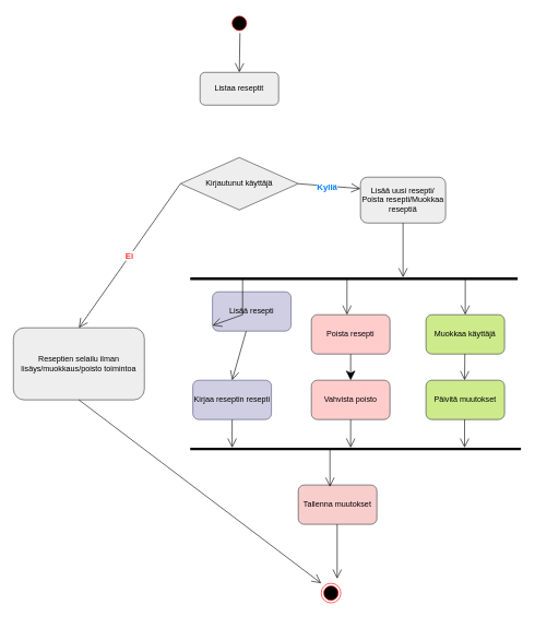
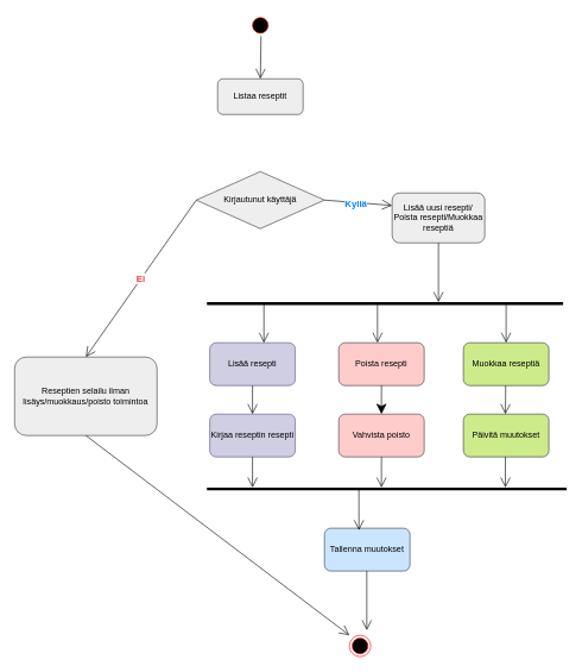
  <mxCell id="0" />
  <mxCell id="1" parent="0" />
  <mxCell id="2" value="" style="ellipse;html=1;shape=startState;fillColor=#000000;strokeColor=#ff0000;" vertex="1" parent="1"><mxGeometry x="350" y="20" width="30" height="30" as="geometry" /></mxCell>
  <mxCell id="3" value="" style="endArrow=open;endFill=1;endSize=12;html=1;rounded=0;entryX=0.5;entryY=0;entryDx=0;entryDy=0;" edge="1" parent="1" target="8"><mxGeometry width="160" relative="1" as="geometry"><mxPoint x="365.97" y="49.996" as="sourcePoint" /><mxPoint x="364.04" y="150" as="targetPoint" /></mxGeometry></mxCell>
  <mxCell id="4" value="" style="endArrow=open;endFill=1;endSize=12;html=1;rounded=0;entryX=0;entryY=0.25;entryDx=0;entryDy=0;exitX=1;exitY=0.5;exitDx=0;exitDy=0;" edge="1" parent="1" source="32" target="7"><mxGeometry width="160" relative="1" as="geometry"><mxPoint x="450" y="280" as="sourcePoint" /><mxPoint x="602.62" y="424.8" as="targetPoint" /><Array as="points" /></mxGeometry></mxCell>
  <mxCell id="5" value="Kyllä" style="edgeLabel;html=1;align=center;verticalAlign=middle;resizable=0;points=[];fontStyle=1;fontSize=13;fontColor=#007FFF;" vertex="1" connectable="0" parent="4"><mxGeometry x="-0.076" y="-1" relative="1" as="geometry"><mxPoint as="offset" /></mxGeometry></mxCell>
  <mxCell id="6" value="Ei" style="endArrow=open;endFill=1;endSize=12;html=1;rounded=0;exitX=0;exitY=0.5;exitDx=0;exitDy=0;entryX=0.5;entryY=0;entryDx=0;entryDy=0;fontSize=13;fontStyle=1;fontColor=#FF3333;" edge="1" parent="1" source="32" target="9"><mxGeometry width="160" relative="1" as="geometry"><mxPoint x="310" y="330" as="sourcePoint" /><mxPoint x="190" y="320" as="targetPoint" /><Array as="points" /></mxGeometry></mxCell>
  <mxCell id="7" value="Lisää uusi resepti/&lt;br&gt;Poista resepti/Muokkaa reseptiä" style="rounded=1;whiteSpace=wrap;html=1;fillColor=#eeeeee;strokeColor=#36393d;" vertex="1" parent="1"><mxGeometry x="550" y="270" width="130" height="70" as="geometry" /></mxCell>
  <mxCell id="8" value="Listaa reseptit" style="rounded=1;whiteSpace=wrap;html=1;fillColor=#eeeeee;strokeColor=#36393d;" vertex="1" parent="1"><mxGeometry x="305" y="110" width="120" height="50" as="geometry" /></mxCell>
  <mxCell id="9" value="Reseptien selailu ilman lisäys/muokkaus/poisto toimintoa" style="rounded=1;whiteSpace=wrap;html=1;fillColor=#eeeeee;strokeColor=#36393d;" vertex="1" parent="1"><mxGeometry x="20" y="500" width="200" height="110" as="geometry" /></mxCell>
  <mxCell id="10" value="" style="endArrow=open;endFill=1;endSize=12;html=1;rounded=0;exitX=0.5;exitY=1;exitDx=0;exitDy=0;" edge="1" parent="1" source="32"><mxGeometry width="160" relative="1" as="geometry"><mxPoint x="364.5" y="200" as="sourcePoint" /><mxPoint x="365" y="240" as="targetPoint" /></mxGeometry></mxCell>
  <mxCell id="11" value="" style="line;strokeWidth=4;html=1;perimeter=backbonePerimeter;points=[];outlineConnect=0;" vertex="1" parent="1"><mxGeometry x="290" y="680" width="505" height="10" as="geometry" /></mxCell>
- <mxCell id="12" value="Tallenna muutokset" style="rounded=1;whiteSpace=wrap;html=1;fillColor=#f8cecc;strokeColor=#36393d;" vertex="1" parent="1"><mxGeometry x="455" y="740" width="120" height="60" as="geometry" /></mxCell>
+ <mxCell id="12" value="Tallenna muutokset" style="rounded=1;whiteSpace=wrap;html=1;fillColor=#cce5ff;strokeColor=#36393d;" vertex="1" parent="1"><mxGeometry x="455" y="740" width="120" height="60" as="geometry" /></mxCell>
  <mxCell id="13" value="Päivitä muutokset" style="rounded=1;whiteSpace=wrap;html=1;fillColor=#cdeb8b;strokeColor=#36393d;" vertex="1" parent="1"><mxGeometry x="650" y="580" width="120" height="60" as="geometry" /></mxCell>
  <mxCell id="14" value="" style="line;strokeWidth=4;html=1;perimeter=backbonePerimeter;points=[];outlineConnect=0;" vertex="1" parent="1"><mxGeometry x="290" y="420" width="500" height="10" as="geometry" /></mxCell>
  <mxCell id="15" value="" style="endArrow=open;endFill=1;endSize=12;html=1;rounded=0;" edge="1" parent="1" source="7" target="14"><mxGeometry width="160" relative="1" as="geometry"><mxPoint x="400" y="330" as="sourcePoint" /><mxPoint x="560" y="330" as="targetPoint" /></mxGeometry></mxCell>
  <mxCell id="16" value="Poista resepti" style="rounded=1;whiteSpace=wrap;html=1;fillColor=#ffcccc;strokeColor=#36393d;" vertex="1" parent="1"><mxGeometry x="475" y="480" width="120" height="60" as="geometry" /></mxCell>
- <mxCell id="17" value="Muokkaa käyttäjä" style="rounded=1;whiteSpace=wrap;html=1;fillColor=#cdeb8b;strokeColor=#36393d;" vertex="1" parent="1"><mxGeometry x="650" y="480" width="120" height="60" as="geometry" /></mxCell>
+ <mxCell id="17" value="Muokkaa reseptiä" style="rounded=1;whiteSpace=wrap;html=1;fillColor=#cdeb8b;strokeColor=#36393d;" vertex="1" parent="1"><mxGeometry x="650" y="480" width="120" height="60" as="geometry" /></mxCell>
  <mxCell id="18" value="Kirjaa reseptin resepti" style="rounded=1;whiteSpace=wrap;html=1;fillColor=#d0cee2;strokeColor=#56517e;" vertex="1" parent="1"><mxGeometry x="294" y="580" width="120" height="60" as="geometry" /></mxCell>
  <mxCell id="19" value="Vahvista poisto" style="rounded=1;whiteSpace=wrap;html=1;fillColor=#ffcccc;strokeColor=#36393d;" vertex="1" parent="1"><mxGeometry x="475" y="580" width="120" height="60" as="geometry" /></mxCell>
- <mxCell id="20" value="Lisää resepti" style="rounded=1;whiteSpace=wrap;html=1;labelBackgroundColor=none;fillColor=#d0cee2;strokeColor=#56517e;" vertex="1" parent="1"><mxGeometry x="324" y="445" width="120" height="60" as="geometry" /></mxCell>
+ <mxCell id="20" value="Lisää resepti" style="rounded=1;whiteSpace=wrap;html=1;labelBackgroundColor=none;fillColor=#d0cee2;strokeColor=#56517e;" vertex="1" parent="1"><mxGeometry x="294" y="480" width="120" height="60" as="geometry" /></mxCell>
  <mxCell id="21" value="" style="endArrow=open;endFill=1;endSize=12;html=1;rounded=0;entryX=0.5;entryY=0;entryDx=0;entryDy=0;" edge="1" parent="1" source="14" target="17"><mxGeometry width="160" relative="1" as="geometry"><mxPoint x="280" y="450" as="sourcePoint" /><mxPoint x="440" y="450" as="targetPoint" /></mxGeometry></mxCell>
  <mxCell id="22" value="" style="endArrow=open;endFill=1;endSize=12;html=1;rounded=0;" edge="1" parent="1" source="14" target="20"><mxGeometry width="160" relative="1" as="geometry"><mxPoint x="480" y="370" as="sourcePoint" /><mxPoint x="440" y="450" as="targetPoint" /><Array as="points"><mxPoint x="370" y="480" /></Array></mxGeometry></mxCell>
  <mxCell id="23" value="" style="endArrow=open;endFill=1;endSize=12;html=1;rounded=0;" edge="1" parent="1"><mxGeometry width="160" relative="1" as="geometry"><mxPoint x="709.41" y="540" as="sourcePoint" /><mxPoint x="709" y="580" as="targetPoint" /></mxGeometry></mxCell>
  <mxCell id="24" value="" style="endArrow=classic;endFill=1;endSize=12;html=1;rounded=0;entryX=0.5;entryY=0;entryDx=0;entryDy=0;exitX=0.5;exitY=1;exitDx=0;exitDy=0;" edge="1" parent="1" source="16" target="19"><mxGeometry width="160" relative="1" as="geometry"><mxPoint x="529.41" y="526" as="sourcePoint" /><mxPoint x="529.41" y="580" as="targetPoint" /></mxGeometry></mxCell>
  <mxCell id="25" value="" style="endArrow=open;endFill=1;endSize=12;html=1;rounded=0;entryX=0.5;entryY=0;entryDx=0;entryDy=0;" edge="1" parent="1" source="20" target="18"><mxGeometry width="160" relative="1" as="geometry"><mxPoint x="364.41" y="540" as="sourcePoint" /><mxPoint x="364.41" y="594" as="targetPoint" /></mxGeometry></mxCell>
  <mxCell id="26" value="" style="endArrow=open;endFill=1;endSize=12;html=1;rounded=0;entryX=0.5;entryY=0;entryDx=0;entryDy=0;" edge="1" parent="1"><mxGeometry width="160" relative="1" as="geometry"><mxPoint x="529.41" y="426" as="sourcePoint" /><mxPoint x="529.41" y="480" as="targetPoint" /></mxGeometry></mxCell>
  <mxCell id="27" value="" style="endArrow=open;endFill=1;endSize=12;html=1;rounded=0;" edge="1" parent="1" target="11"><mxGeometry width="160" relative="1" as="geometry"><mxPoint x="709" y="640" as="sourcePoint" /><mxPoint x="709.41" y="690" as="targetPoint" /></mxGeometry></mxCell>
  <mxCell id="28" value="" style="endArrow=open;endFill=1;endSize=12;html=1;rounded=0;exitX=0.5;exitY=1;exitDx=0;exitDy=0;" edge="1" parent="1" source="18" target="11"><mxGeometry width="160" relative="1" as="geometry"><mxPoint x="353.41" y="626" as="sourcePoint" /><mxPoint x="353.41" y="680" as="targetPoint" /></mxGeometry></mxCell>
  <mxCell id="29" value="" style="endArrow=open;endFill=1;endSize=12;html=1;rounded=0;exitX=0.5;exitY=1;exitDx=0;exitDy=0;" edge="1" parent="1" source="19" target="11"><mxGeometry width="160" relative="1" as="geometry"><mxPoint x="529.41" y="636" as="sourcePoint" /><mxPoint x="529.41" y="690" as="targetPoint" /></mxGeometry></mxCell>
  <mxCell id="30" value="" style="ellipse;html=1;shape=endState;fillColor=#000000;strokeColor=#ff0000;" vertex="1" parent="1"><mxGeometry x="490" y="890" width="30" height="30" as="geometry" /></mxCell>
  <mxCell id="31" value="" style="endArrow=open;endFill=1;endSize=12;html=1;rounded=0;" edge="1" parent="1"><mxGeometry width="160" relative="1" as="geometry"><mxPoint x="514.41" y="800" as="sourcePoint" /><mxPoint x="514.41" y="883" as="targetPoint" /></mxGeometry></mxCell>
  <mxCell id="32" value="Kirjautunut käyttäjä" style="rhombus;whiteSpace=wrap;html=1;fillColor=#eeeeee;strokeColor=#36393d;" vertex="1" parent="1"><mxGeometry x="275" y="240" width="180" height="80" as="geometry" /></mxCell>
  <mxCell id="33" value="" style="endArrow=open;endFill=1;endSize=12;html=1;rounded=0;exitX=0.5;exitY=1;exitDx=0;exitDy=0;" edge="1" parent="1" source="9"><mxGeometry width="160" relative="1" as="geometry"><mxPoint x="280" y="900" as="sourcePoint" /><mxPoint x="490" y="890" as="targetPoint" /></mxGeometry></mxCell>
  <mxCell id="34" value="" style="endArrow=open;endFill=1;endSize=12;html=1;rounded=0;entryX=0.403;entryY=0.046;entryDx=0;entryDy=0;entryPerimeter=0;" edge="1" parent="1" source="11" target="12"><mxGeometry width="160" relative="1" as="geometry"><mxPoint x="500" y="680" as="sourcePoint" /><mxPoint x="500" y="763" as="targetPoint" /></mxGeometry></mxCell>
